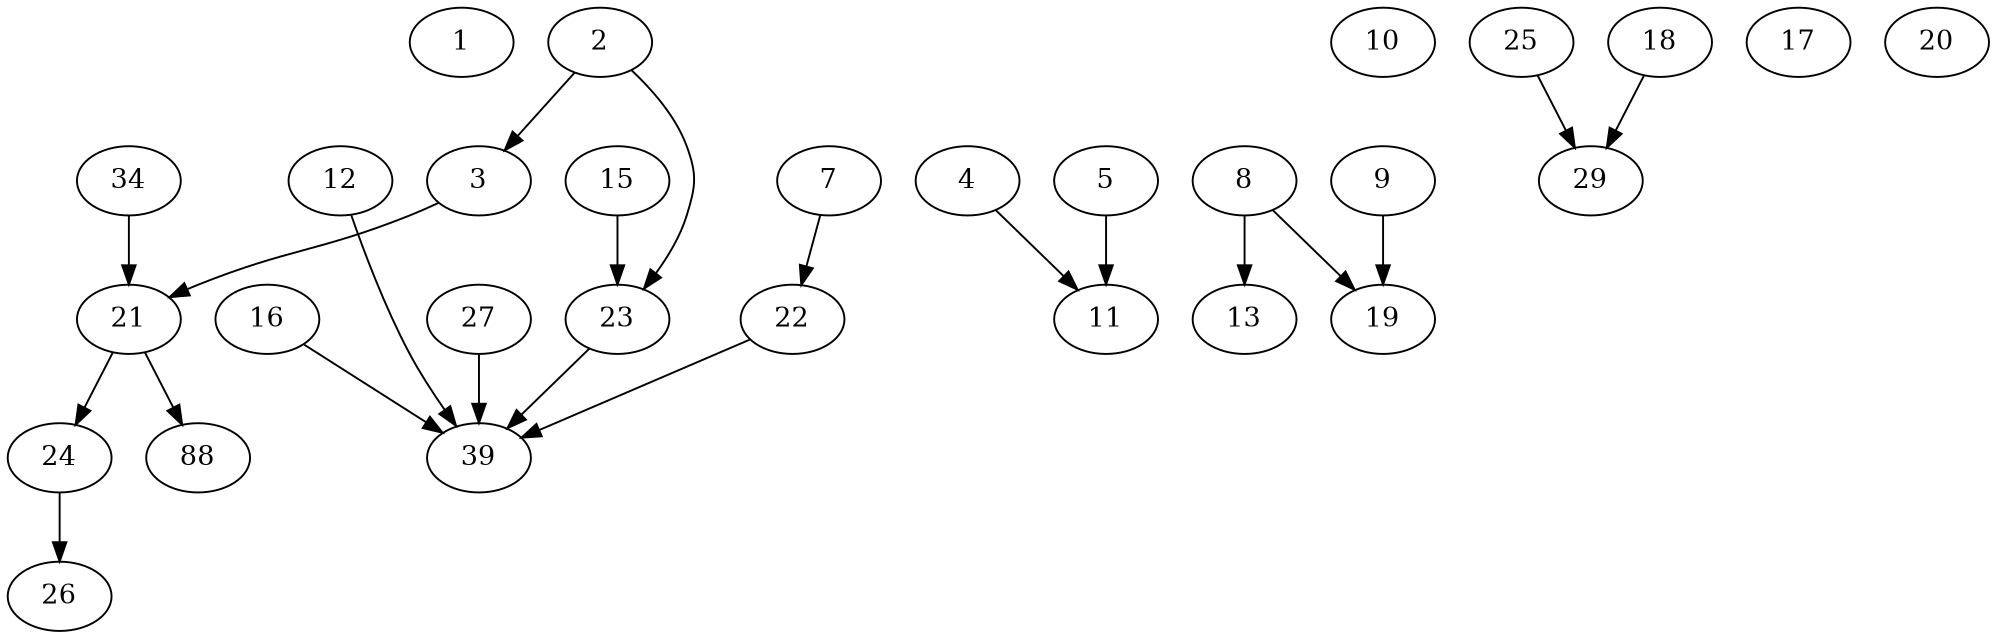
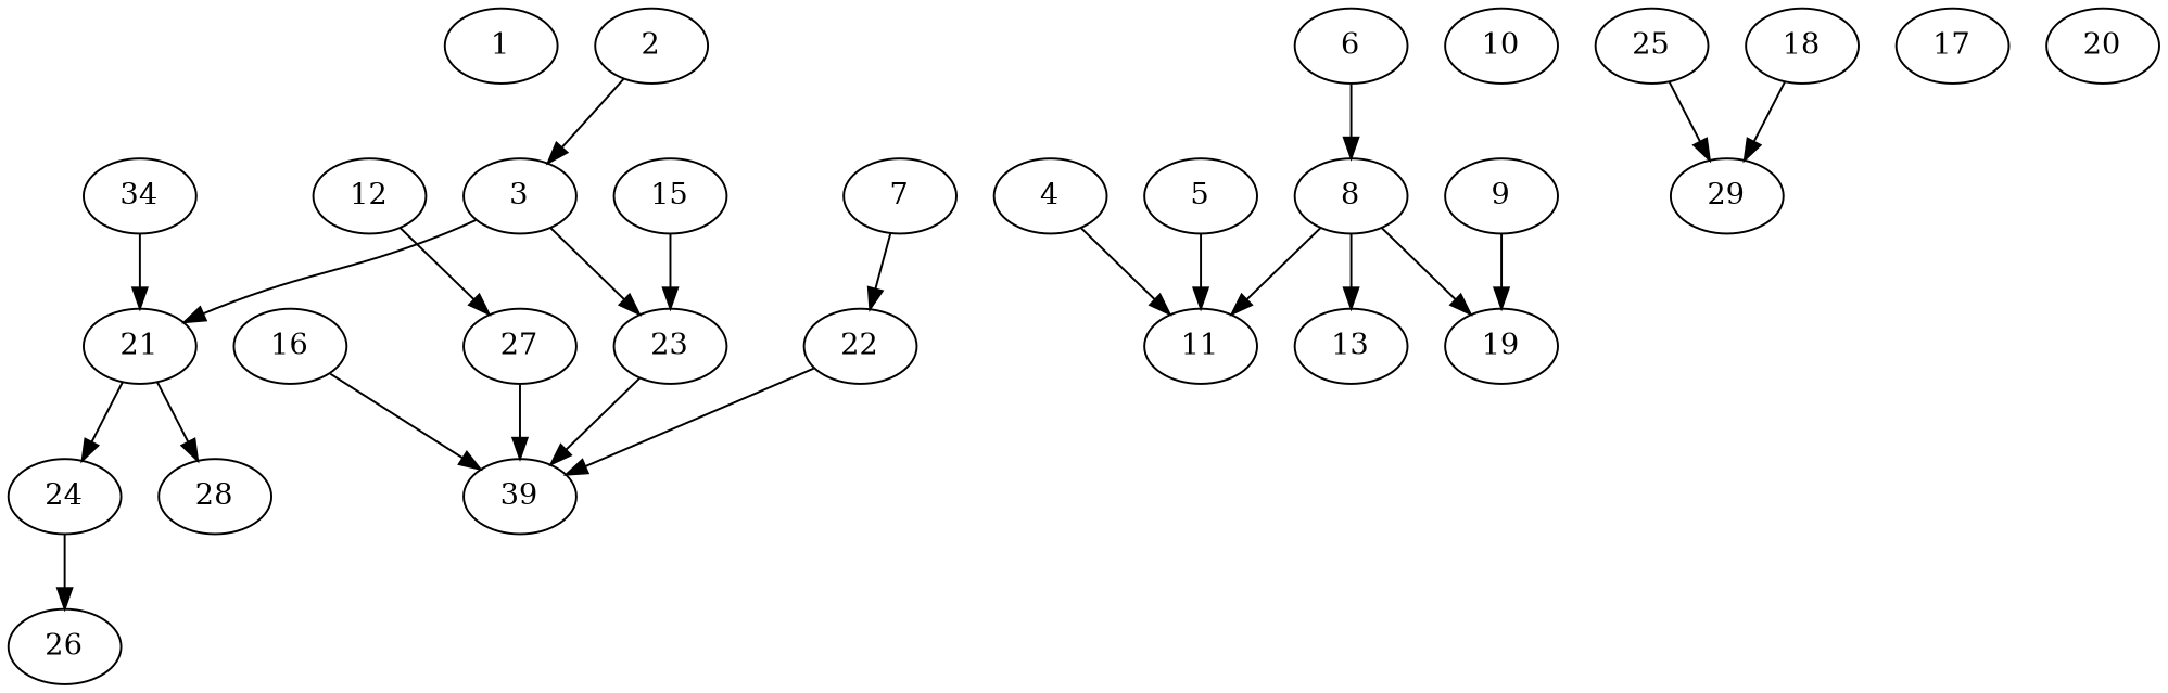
  digraph {
    node [Weight=51]
    edge [Weight=3]
    1
    2 [Weight=25]
    3
    23
    21
    n6 [Weight=68 label=39]
    4 [Weight=42]
    11 [Weight=68]
    5 [Weight=59]
+   6 [Weight=25]
    8 [Weight=85]
    19 [Weight=59]
    13 [Weight=34]
    7 [Weight=59]
    22 [Weight=59]
    9 [Weight=17]
    10
    25 [Weight=42]
    29
    12 [Weight=76]
    26 [Weight=68]
    n22 [label=34]
    24 [Weight=25]
-   28 [Weight=17 label=88]
+   28 [Weight=17]
    15 [Weight=68]
    16 [Weight=59]
    17 [Weight=34]
    18 [Weight=42]
    20 [Weight=68]
    27 [Weight=42]
    2 -> 3 [Weight=7]
-   2 -> 23 [Weight=4]
+   3 -> 23 [Weight=4]
    3 -> 21 [Weight=7]
    23 -> n6
    21 -> 24
    21 -> 28 [Weight=6]
    4 -> 11 [Weight=10]
    5 -> 11 [Weight=4]
+   6 -> 8 [Weight=6]
+   8 -> 11
    8 -> 19 [Weight=10]
    8 -> 13 [Weight=4]
    7 -> 22 [Weight=9]
    22 -> n6 [Weight=8]
    9 -> 19 [Weight=7]
    25 -> 29 [Weight=4]
-   12 -> n6 [Weight=8]
+   12 -> 27 [Weight=8]
    n22 -> 21 [Weight=9]
    24 -> 26
    15 -> 23
    16 -> n6
    18 -> 29 [Weight=6]
    27 -> n6
  }
